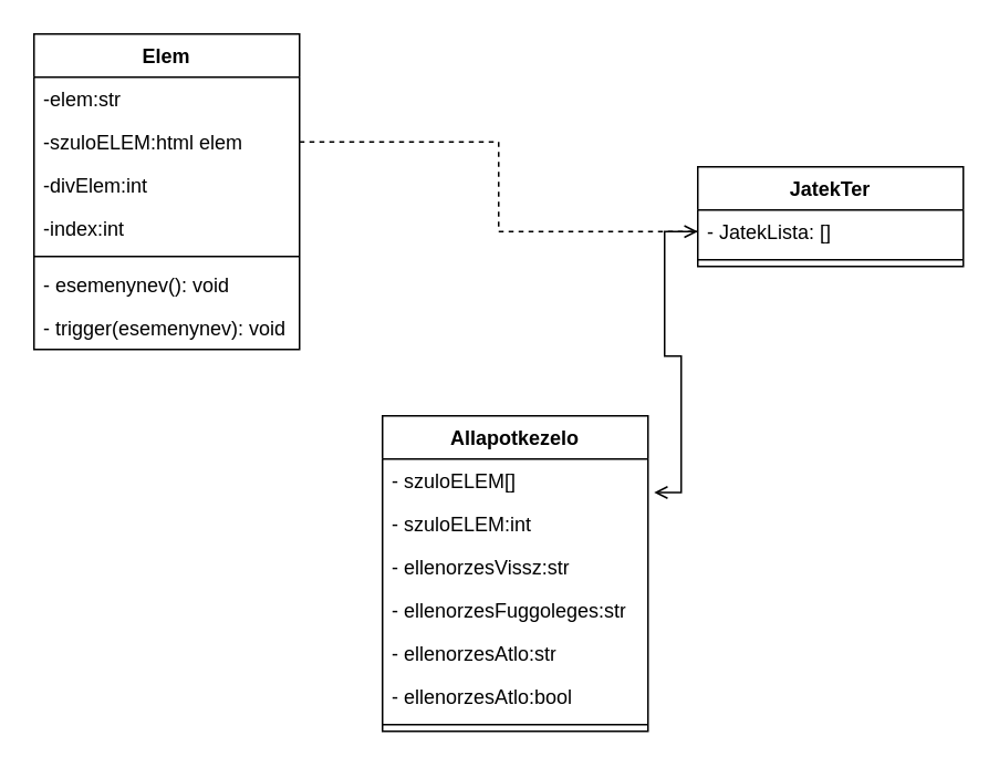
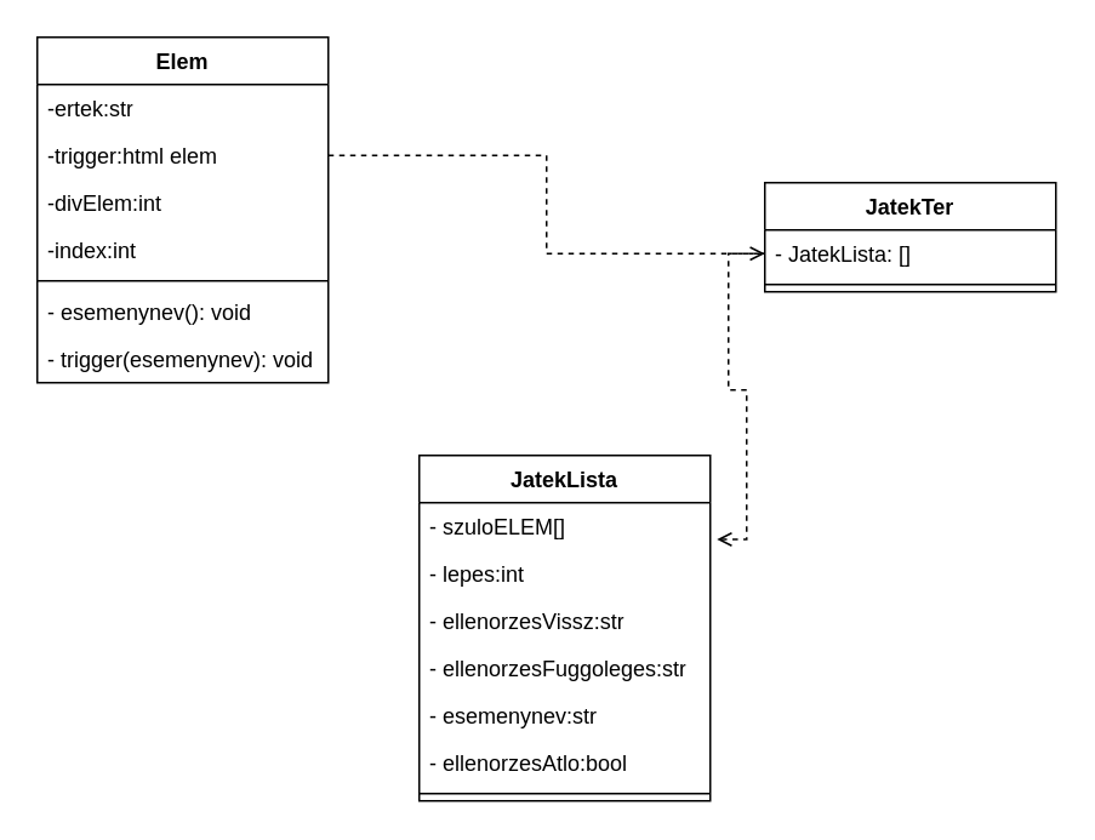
  <mxCell id="0" />
  <mxCell id="1" parent="0" />
  <mxCell id="2" value="JatekTer" style="swimlane;fontStyle=1;align=center;verticalAlign=top;childLayout=stackLayout;horizontal=1;startSize=26;horizontalStack=0;resizeParent=1;resizeParentMax=0;resizeLast=0;collapsible=1;marginBottom=0;whiteSpace=wrap;html=1;" vertex="1" parent="1"><mxGeometry x="420" y="100" width="160" height="60" as="geometry" /></mxCell>
  <mxCell id="3" value="- JatekLista: []" style="text;strokeColor=none;fillColor=none;align=left;verticalAlign=top;spacingLeft=4;spacingRight=4;overflow=hidden;rotatable=0;points=[[0,0.5],[1,0.5]];portConstraint=eastwest;whiteSpace=wrap;html=1;" vertex="1" parent="2"><mxGeometry y="26" width="160" height="26" as="geometry" /></mxCell>
  <mxCell id="4" value="" style="line;strokeWidth=1;fillColor=none;align=left;verticalAlign=middle;spacingTop=-1;spacingLeft=3;spacingRight=3;rotatable=0;labelPosition=right;points=[];portConstraint=eastwest;strokeColor=inherit;" vertex="1" parent="2"><mxGeometry y="52" width="160" height="8" as="geometry" /></mxCell>
  <mxCell id="5" value="Elem" style="swimlane;fontStyle=1;align=center;verticalAlign=top;childLayout=stackLayout;horizontal=1;startSize=26;horizontalStack=0;resizeParent=1;resizeParentMax=0;resizeLast=0;collapsible=1;marginBottom=0;whiteSpace=wrap;html=1;" vertex="1" parent="1"><mxGeometry x="20" y="20" width="160" height="190" as="geometry" /></mxCell>
- <mxCell id="6" value="-elem:str&lt;div&gt;&lt;br&gt;&lt;/div&gt;" style="text;strokeColor=none;fillColor=none;align=left;verticalAlign=top;spacingLeft=4;spacingRight=4;overflow=hidden;rotatable=0;points=[[0,0.5],[1,0.5]];portConstraint=eastwest;whiteSpace=wrap;html=1;" vertex="1" parent="5"><mxGeometry y="26" width="160" height="26" as="geometry" /></mxCell>
- <mxCell id="7" value="-szuloELEM:html elem&lt;div&gt;&lt;br&gt;&lt;/div&gt;" style="text;strokeColor=none;fillColor=none;align=left;verticalAlign=top;spacingLeft=4;spacingRight=4;overflow=hidden;rotatable=0;points=[[0,0.5],[1,0.5]];portConstraint=eastwest;whiteSpace=wrap;html=1;" vertex="1" parent="5"><mxGeometry y="52" width="160" height="26" as="geometry" /></mxCell>
+ <mxCell id="6" value="-ertek:str&lt;div&gt;&lt;br&gt;&lt;/div&gt;" style="text;strokeColor=none;fillColor=none;align=left;verticalAlign=top;spacingLeft=4;spacingRight=4;overflow=hidden;rotatable=0;points=[[0,0.5],[1,0.5]];portConstraint=eastwest;whiteSpace=wrap;html=1;" vertex="1" parent="5"><mxGeometry y="26" width="160" height="26" as="geometry" /></mxCell>
+ <mxCell id="7" value="-trigger:html elem&lt;div&gt;&lt;br&gt;&lt;/div&gt;" style="text;strokeColor=none;fillColor=none;align=left;verticalAlign=top;spacingLeft=4;spacingRight=4;overflow=hidden;rotatable=0;points=[[0,0.5],[1,0.5]];portConstraint=eastwest;whiteSpace=wrap;html=1;" vertex="1" parent="5"><mxGeometry y="52" width="160" height="26" as="geometry" /></mxCell>
  <mxCell id="8" value="-divElem:int&lt;div&gt;&lt;br&gt;&lt;/div&gt;" style="text;strokeColor=none;fillColor=none;align=left;verticalAlign=top;spacingLeft=4;spacingRight=4;overflow=hidden;rotatable=0;points=[[0,0.5],[1,0.5]];portConstraint=eastwest;whiteSpace=wrap;html=1;" vertex="1" parent="5"><mxGeometry y="78" width="160" height="26" as="geometry" /></mxCell>
  <mxCell id="9" value="-index:int&lt;div&gt;&lt;br&gt;&lt;/div&gt;" style="text;strokeColor=none;fillColor=none;align=left;verticalAlign=top;spacingLeft=4;spacingRight=4;overflow=hidden;rotatable=0;points=[[0,0.5],[1,0.5]];portConstraint=eastwest;whiteSpace=wrap;html=1;" vertex="1" parent="5"><mxGeometry y="104" width="160" height="26" as="geometry" /></mxCell>
  <mxCell id="10" value="" style="line;strokeWidth=1;fillColor=none;align=left;verticalAlign=middle;spacingTop=-1;spacingLeft=3;spacingRight=3;rotatable=0;labelPosition=right;points=[];portConstraint=eastwest;strokeColor=inherit;" vertex="1" parent="5"><mxGeometry y="130" width="160" height="8" as="geometry" /></mxCell>
  <mxCell id="11" value="- esemenynev(): void" style="text;strokeColor=none;fillColor=none;align=left;verticalAlign=top;spacingLeft=4;spacingRight=4;overflow=hidden;rotatable=0;points=[[0,0.5],[1,0.5]];portConstraint=eastwest;whiteSpace=wrap;html=1;" vertex="1" parent="5"><mxGeometry y="138" width="160" height="26" as="geometry" /></mxCell>
  <mxCell id="12" value="- trigger(esemenynev): void" style="text;strokeColor=none;fillColor=none;align=left;verticalAlign=top;spacingLeft=4;spacingRight=4;overflow=hidden;rotatable=0;points=[[0,0.5],[1,0.5]];portConstraint=eastwest;whiteSpace=wrap;html=1;" vertex="1" parent="5"><mxGeometry y="164" width="160" height="26" as="geometry" /></mxCell>
  <mxCell id="13" style="edgeStyle=orthogonalEdgeStyle;rounded=0;orthogonalLoop=1;jettySize=auto;html=1;entryX=0;entryY=0.5;entryDx=0;entryDy=0;endArrow=open;endFill=0;dashed=1;" edge="1" parent="1" source="7" target="3"><mxGeometry relative="1" as="geometry" /></mxCell>
- <mxCell id="14" value="Allapotkezelo" style="swimlane;fontStyle=1;align=center;verticalAlign=top;childLayout=stackLayout;horizontal=1;startSize=26;horizontalStack=0;resizeParent=1;resizeParentMax=0;resizeLast=0;collapsible=1;marginBottom=0;whiteSpace=wrap;html=1;" vertex="1" parent="1"><mxGeometry x="230" y="250" width="160" height="190" as="geometry" /></mxCell>
+ <mxCell id="14" value="JatekLista" style="swimlane;fontStyle=1;align=center;verticalAlign=top;childLayout=stackLayout;horizontal=1;startSize=26;horizontalStack=0;resizeParent=1;resizeParentMax=0;resizeLast=0;collapsible=1;marginBottom=0;whiteSpace=wrap;html=1;" vertex="1" parent="1"><mxGeometry x="230" y="250" width="160" height="190" as="geometry" /></mxCell>
  <mxCell id="15" value="- szuloELEM[]" style="text;strokeColor=none;fillColor=none;align=left;verticalAlign=top;spacingLeft=4;spacingRight=4;overflow=hidden;rotatable=0;points=[[0,0.5],[1,0.5]];portConstraint=eastwest;whiteSpace=wrap;html=1;" vertex="1" parent="14"><mxGeometry y="26" width="160" height="26" as="geometry" /></mxCell>
- <mxCell id="16" value="- szuloELEM:int" style="text;strokeColor=none;fillColor=none;align=left;verticalAlign=top;spacingLeft=4;spacingRight=4;overflow=hidden;rotatable=0;points=[[0,0.5],[1,0.5]];portConstraint=eastwest;whiteSpace=wrap;html=1;" vertex="1" parent="14"><mxGeometry y="52" width="160" height="26" as="geometry" /></mxCell>
+ <mxCell id="16" value="- lepes:int" style="text;strokeColor=none;fillColor=none;align=left;verticalAlign=top;spacingLeft=4;spacingRight=4;overflow=hidden;rotatable=0;points=[[0,0.5],[1,0.5]];portConstraint=eastwest;whiteSpace=wrap;html=1;" vertex="1" parent="14"><mxGeometry y="52" width="160" height="26" as="geometry" /></mxCell>
  <mxCell id="17" value="- ellenorzesVissz:str" style="text;strokeColor=none;fillColor=none;align=left;verticalAlign=top;spacingLeft=4;spacingRight=4;overflow=hidden;rotatable=0;points=[[0,0.5],[1,0.5]];portConstraint=eastwest;whiteSpace=wrap;html=1;" vertex="1" parent="14"><mxGeometry y="78" width="160" height="26" as="geometry" /></mxCell>
  <mxCell id="18" value="- ellenorzesFuggoleges:str" style="text;strokeColor=none;fillColor=none;align=left;verticalAlign=top;spacingLeft=4;spacingRight=4;overflow=hidden;rotatable=0;points=[[0,0.5],[1,0.5]];portConstraint=eastwest;whiteSpace=wrap;html=1;" vertex="1" parent="14"><mxGeometry y="104" width="160" height="26" as="geometry" /></mxCell>
- <mxCell id="19" value="- ellenorzesAtlo:str" style="text;strokeColor=none;fillColor=none;align=left;verticalAlign=top;spacingLeft=4;spacingRight=4;overflow=hidden;rotatable=0;points=[[0,0.5],[1,0.5]];portConstraint=eastwest;whiteSpace=wrap;html=1;" vertex="1" parent="14"><mxGeometry y="130" width="160" height="26" as="geometry" /></mxCell>
+ <mxCell id="19" value="- esemenynev:str" style="text;strokeColor=none;fillColor=none;align=left;verticalAlign=top;spacingLeft=4;spacingRight=4;overflow=hidden;rotatable=0;points=[[0,0.5],[1,0.5]];portConstraint=eastwest;whiteSpace=wrap;html=1;" vertex="1" parent="14"><mxGeometry y="130" width="160" height="26" as="geometry" /></mxCell>
  <mxCell id="20" value="- ellenorzesAtlo:bool" style="text;strokeColor=none;fillColor=none;align=left;verticalAlign=top;spacingLeft=4;spacingRight=4;overflow=hidden;rotatable=0;points=[[0,0.5],[1,0.5]];portConstraint=eastwest;whiteSpace=wrap;html=1;" vertex="1" parent="14"><mxGeometry y="156" width="160" height="26" as="geometry" /></mxCell>
  <mxCell id="21" value="" style="line;strokeWidth=1;fillColor=none;align=left;verticalAlign=middle;spacingTop=-1;spacingLeft=3;spacingRight=3;rotatable=0;labelPosition=right;points=[];portConstraint=eastwest;strokeColor=inherit;" vertex="1" parent="14"><mxGeometry y="182" width="160" height="8" as="geometry" /></mxCell>
- <mxCell id="22" style="edgeStyle=orthogonalEdgeStyle;rounded=0;orthogonalLoop=1;jettySize=auto;html=1;exitX=0;exitY=0.5;exitDx=0;exitDy=0;entryX=1.023;entryY=0.776;entryDx=0;entryDy=0;entryPerimeter=0;endArrow=open;endFill=0;" edge="1" parent="1" source="3" target="15"><mxGeometry relative="1" as="geometry" /></mxCell>
+ <mxCell id="22" style="edgeStyle=orthogonalEdgeStyle;rounded=0;orthogonalLoop=1;jettySize=auto;html=1;exitX=0;exitY=0.5;exitDx=0;exitDy=0;entryX=1.023;entryY=0.776;entryDx=0;entryDy=0;entryPerimeter=0;endArrow=open;endFill=0;dashed=1;" edge="1" parent="1" source="3" target="15"><mxGeometry relative="1" as="geometry" /></mxCell>
